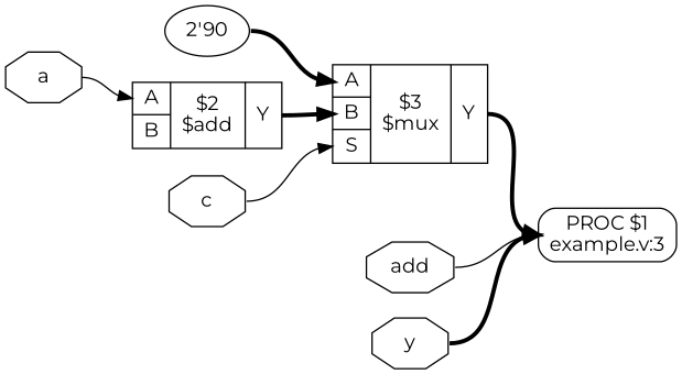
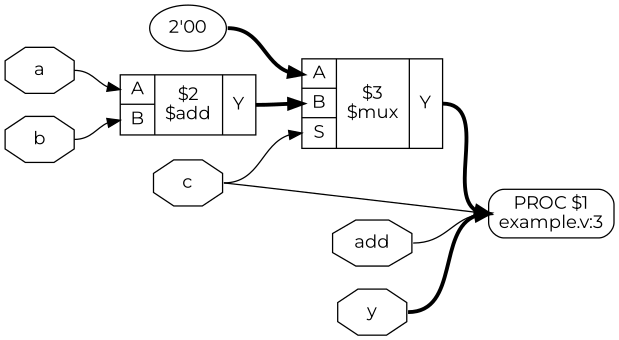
  digraph {
    fontname=Montserrat
    rankdir=LR
    remincross=true
    node [color=black fontcolor=black fontname=Montserrat shape=octagon]
    edge [color=black fontname=Montserrat headport=w tailport=e]
    n1 [label=a]
    n2 [label="{{<p9> A|<p10> B}|$2\n$add|{<p11> Y}}" shape=record color="" fontcolor=""]
    n3 [label="{{<p9> A|<p10> B|<p13> S}|$3\n$mux|{<p11> Y}}" shape=record color="" fontcolor=""]
+   n4 [label=b]
    n5 [label=c]
    n6 [label="PROC $1\nexample.v:3" shape=box style=rounded color="" fontcolor=""]
    n7 [label=add]
    n8 [label=y]
-   n9 [label="2'90" color="" fontcolor="" shape=""]
+   n9 [label="2'00" color="" fontcolor="" shape=""]
    n1 -> n2 [headport="p9:w"]
    n2 -> n3 [headport="p10:w" style="setlinewidth(3)" tailport="p11:e"]
    n3 -> n6 [style="setlinewidth(3)" tailport="p11:e"]
+   n4 -> n2 [headport="p10:w"]
    n5 -> n3 [headport="p13:w"]
+   n5 -> n6
    n7 -> n6
    n8 -> n6 [style="setlinewidth(3)"]
    n9 -> n3 [headport="p9:w" style="setlinewidth(3)"]
  }
